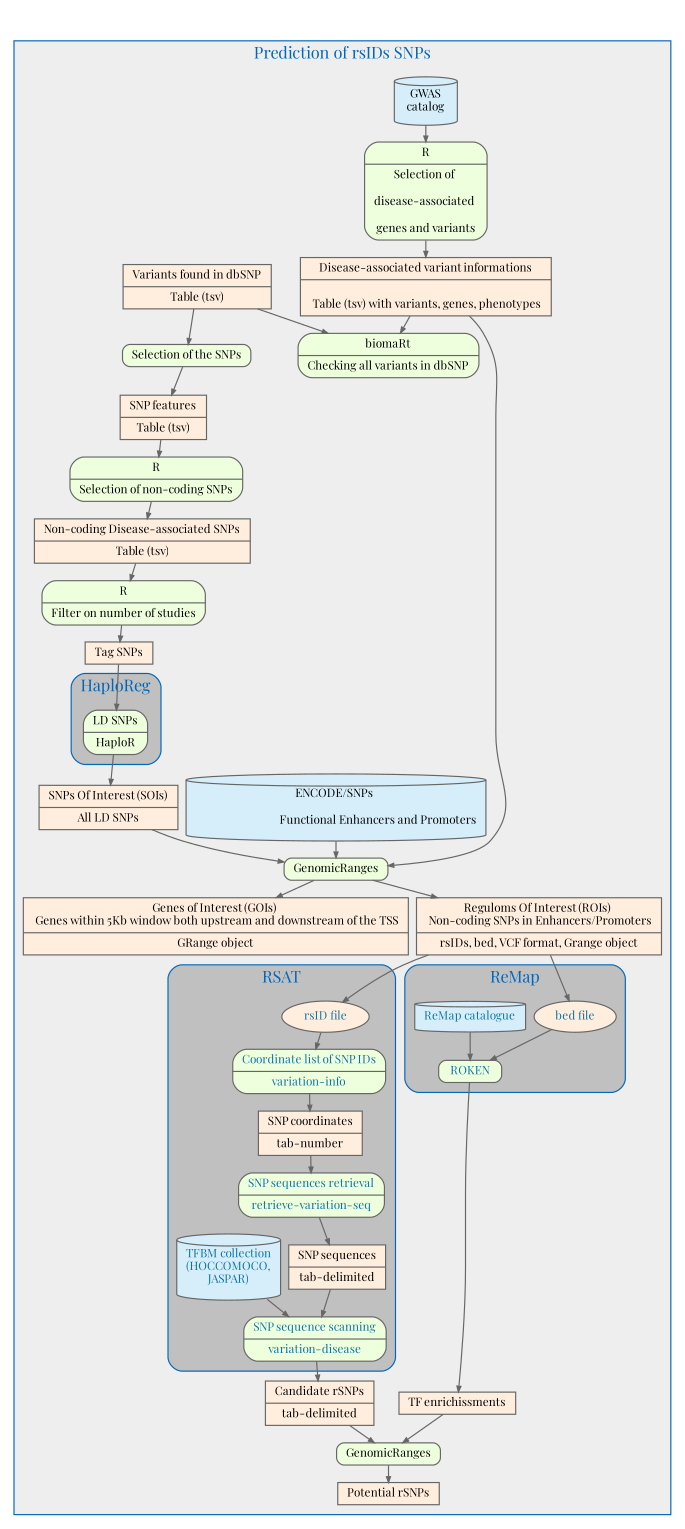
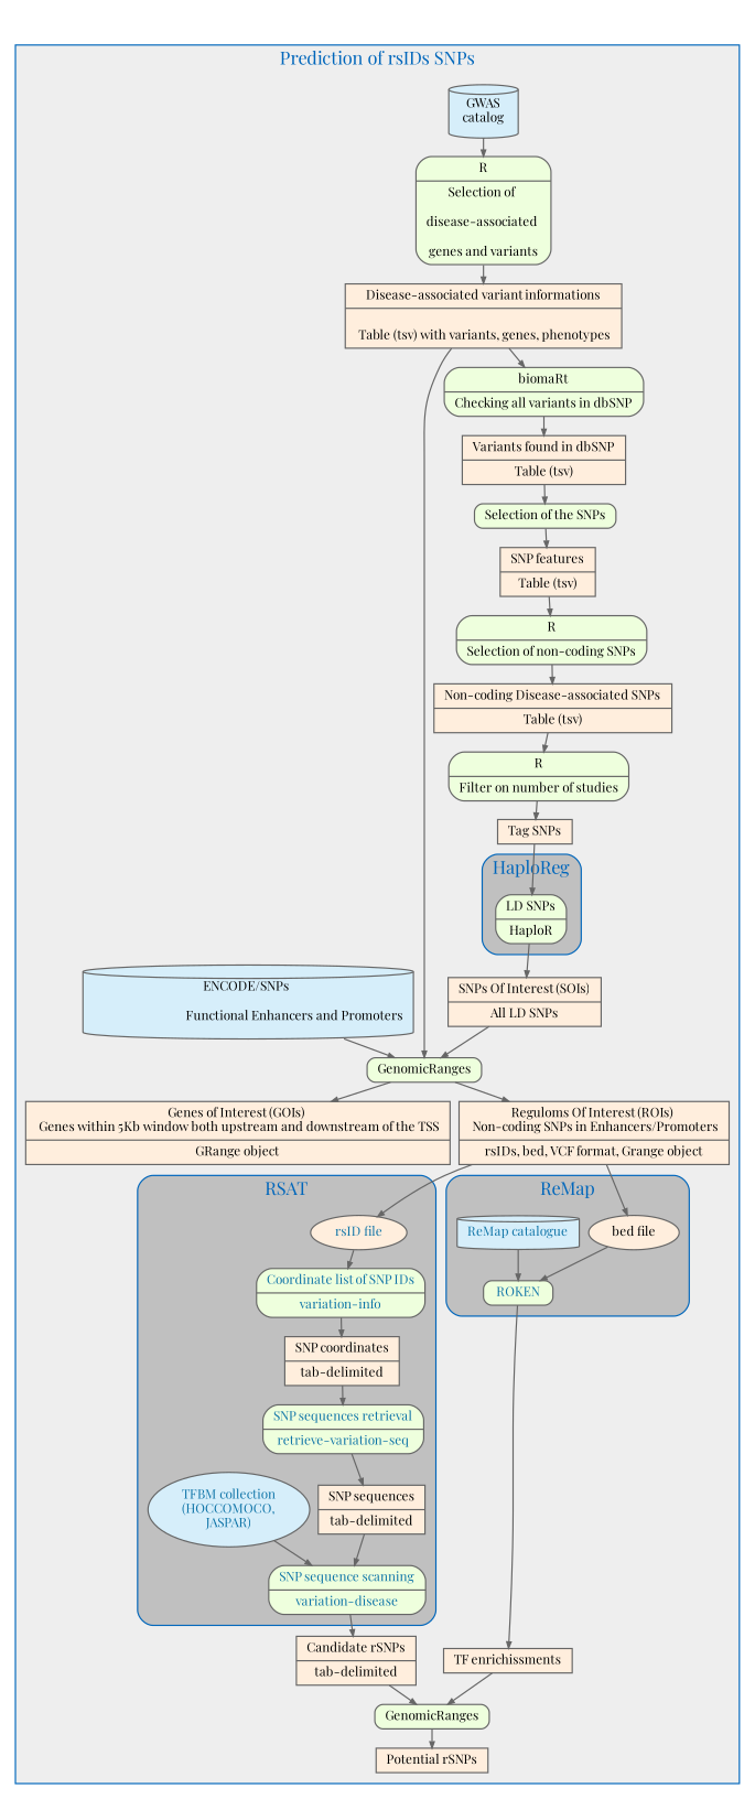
  digraph {
    fontcolor="#0066BB"
    fontname="Playfair Display"
    fontsize=14
    label=" "
    labelloc=t
    nodesep=0.1
    ranksep=0.2
    node [color="#666666" fillcolor="#FFEEDD" fontname="Playfair Display" fontsize=10 shape=record style="rounded,filled"]
    edge [arrowsize=0.5 color="#666666" fontname="Playfair Display" fontsize=10 labelfontname=times labelfontsize=12]
    n1 [fillcolor="#EEFFDD" height=0.2 label="{LD SNPs|HaploR}"]
    n2 [fontcolor="#0D73A7" height=0.2 label="rsID file" style=filled shape=""]
    n3 [fillcolor="#EEFFDD" fontcolor="#0D73A7" height=0.2 label="{Coordinate list of SNP IDs| variation-info}"]
-   n4 [height=0.2 label="{SNP coordinates | tab-number }" style=filled]
+   n4 [height=0.2 label="{SNP coordinates | tab-delimited }" style=filled]
    n5 [fillcolor="#EEFFDD" fontcolor="#0D73A7" height=0.2 label="{SNP sequences retrieval | retrieve-variation-seq}"]
    n6 [height=0.2 label="{SNP sequences | tab-delimited }" style=filled]
    n7 [fillcolor="#EEFFDD" fontcolor="#0D73A7" height=0.2 label="{SNP sequence scanning | variation-disease}"]
-   n8 [fillcolor="#D6EEFA" fontcolor="#0D73A7" height=0.2 label="TFBM collection\n(HOCCOMOCO,\nJASPAR)" shape=cylinder]
-   n9 [fontcolor="#0D73A7" height=0.2 label="bed file" style=filled shape=""]
+   n8 [fillcolor="#D6EEFA" fontcolor="#0D73A7" height=0.2 label="TFBM collection\n(HOCCOMOCO,\nJASPAR)" shape=ellipse]
+   n9 [fontcolor=black height=0.2 label="bed file" style=filled shape=""]
    n10 [fillcolor="#EEFFDD" fontcolor="#0D73A7" height=0.2 label="{ROKEN}"]
    n11 [fillcolor="#D6EEFA" fontcolor="#0D73A7" height=0.2 label="ReMap catalogue" shape=cylinder]
    n12 [fillcolor="#D6EEFA" height=0.2 label="GWAS\ncatalog" shape=cylinder]
    n13 [fillcolor="#EEFFDD" height=0.2 label="{R | Selection of \n\n				disease-associated \n\n				genes and variants}"]
    n14 [height=0.2 label="{Disease-associated variant informations |\n					 Table (tsv) with variants, genes, phenotypes}" style=filled]
    n15 [fillcolor="#EEFFDD" height=0.2 label="{GenomicRanges}"]
    n16 [fillcolor="#EEFFDD" height=0.2 label="{biomaRt | Checking all variants in dbSNP}"]
    n17 [height=0.2 label="{Genes of Interest (GOIs) \n Genes within 5Kb window both upstream and downstream of the TSS | GRange object}" style=filled]
    n18 [height=0.2 label="{Reguloms Of Interest (ROIs) \n Non-coding SNPs in Enhancers/Promoters | rsIDs, bed, VCF format, Grange object}" style=filled]
    n19 [fillcolor="#D6EEFA" height=0.2 label="ENCODE/SNPs \n\n				Functional Enhancers and Promoters" shape=cylinder]
    n20 [height=0.2 label="{Variants found in dbSNP | Table (tsv)}" style=filled]
    n21 [fillcolor="#EEFFDD" height=0.2 label="{Selection of the SNPs}"]
    n22 [height=0.2 label="{SNP features | Table (tsv)}" style=filled]
    n23 [fillcolor="#EEFFDD" height=0.2 label="{R | Selection of non-coding SNPs}"]
    n24 [height=0.2 label="{Non-coding Disease-associated SNPs | Table (tsv)}" style=filled]
    n25 [fillcolor="#EEFFDD" height=0.2 label="{R | Filter on number of studies}"]
    n26 [height=0.2 label="Tag SNPs" shape=rectangle style=filled]
    n27 [height=0.2 label="{SNPs Of Interest (SOIs) | All LD SNPs}" style=filled]
    n28 [height=0.2 label="{Candidate rSNPs | tab-delimited }" style=filled]
    n29 [fillcolor="#EEFFDD" height=0.2 label="{GenomicRanges}"]
    n30 [height=0.2 label="{TF enrichissments}" style=filled]
    n31 [height=0.2 label="{Potential rSNPs}" style=filled]
    subgraph cluster_1 {
      bgcolor="#EEEEEE"
      color="#0066BB"
      label="Prediction of rsIDs SNPs"
      n12
      n13
      n14
      n15
      n16
      n17
      n18
      n19
      n20
      n21
      n22
      n23
      n24
      n25
      n26
      n27
      n28
      n29
      n30
      n31
      subgraph cluster_2 {
        bgcolor="#C0C0C0"
        color="#0066BB"
        label=HaploReg
        style=rounded
        n1
      }
      subgraph cluster_3 {
        bgcolor="#C0C0C0"
        color="#0066BB"
        label=RSAT
        style=rounded
        n2
        n3
        n4
        n5
        n6
        n7
        n8
      }
      subgraph cluster_4 {
        bgcolor="#C0C0C0"
        color="#0066BB"
        label=ReMap
        style=rounded
        n9
        n10
        n11
      }
    }
    n1 -> n27
    n2 -> n3
    n3 -> n4
    n4 -> n5
    n5 -> n6
    n6 -> n7
    n7 -> n28
    n8 -> n7
    n9 -> n10
    n10 -> n30
    n11 -> n10
    n12 -> n13
    n13 -> n14
    n14 -> n15
    n14 -> n16
    n15 -> n17
    n15 -> n18
-   n20 -> n16
+   n16 -> n20
    n18 -> n2
    n18 -> n9
    n19 -> n15
    n20 -> n21
    n21 -> n22
    n22 -> n23
    n23 -> n24
    n24 -> n25
    n25 -> n26
    n26 -> n1
    n27 -> n15
    n28 -> n29
    n29 -> n31
    n30 -> n29
  }
